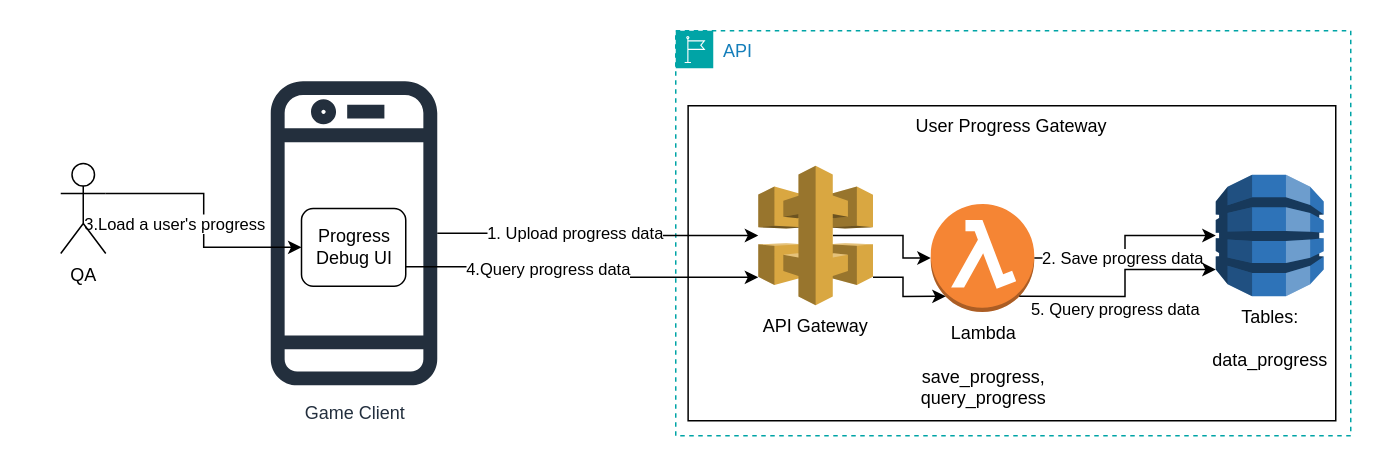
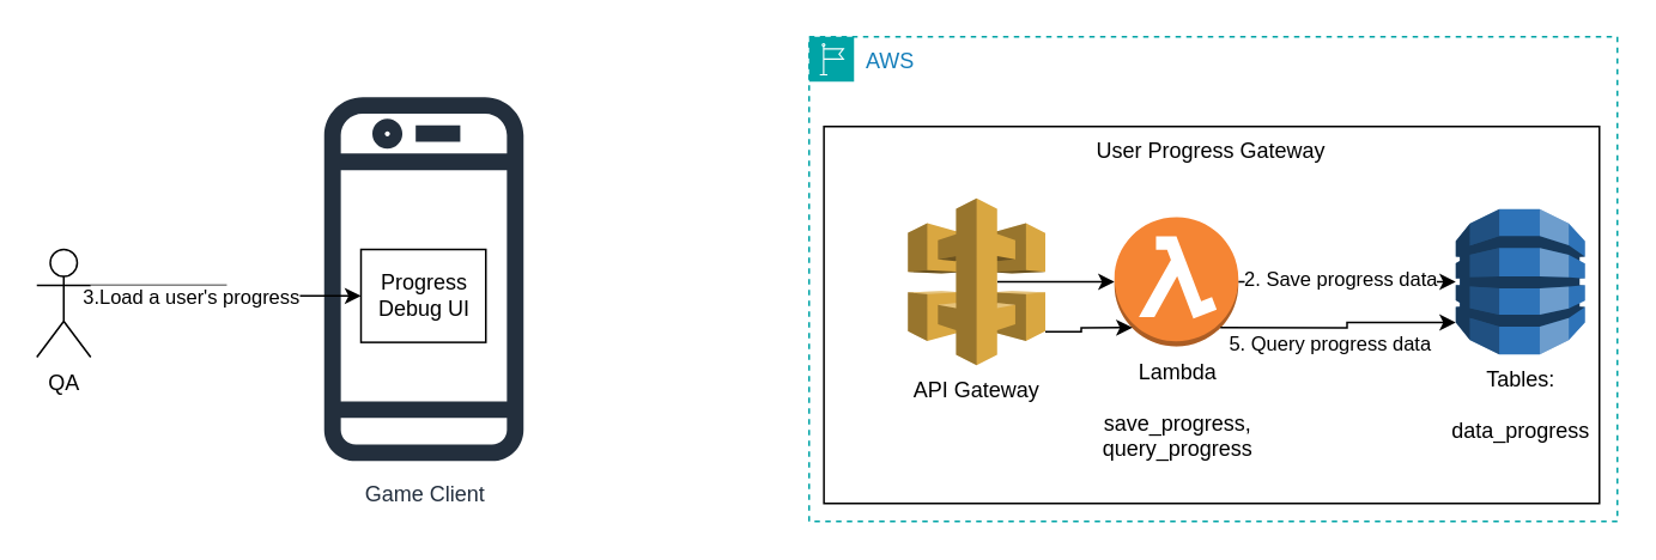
  <mxCell id="0" />
  <mxCell id="1" parent="0" />
- <mxCell id="2" value="API" style="points=[[0,0],[0.25,0],[0.5,0],[0.75,0],[1,0],[1,0.25],[1,0.5],[1,0.75],[1,1],[0.75,1],[0.5,1],[0.25,1],[0,1],[0,0.75],[0,0.5],[0,0.25]];outlineConnect=0;gradientColor=none;html=1;whiteSpace=wrap;fontSize=12;fontStyle=0;container=1;pointerEvents=0;collapsible=0;recursiveResize=0;shape=mxgraph.aws4.group;grIcon=mxgraph.aws4.group_region;strokeColor=#00A4A6;fillColor=none;verticalAlign=top;align=left;spacingLeft=30;fontColor=#147EBA;dashed=1;" parent="1" vertex="1"><mxGeometry x="450" y="20" width="450" height="270" as="geometry" /></mxCell>
+ <mxCell id="2" value="AWS" style="points=[[0,0],[0.25,0],[0.5,0],[0.75,0],[1,0],[1,0.25],[1,0.5],[1,0.75],[1,1],[0.75,1],[0.5,1],[0.25,1],[0,1],[0,0.75],[0,0.5],[0,0.25]];outlineConnect=0;gradientColor=none;html=1;whiteSpace=wrap;fontSize=12;fontStyle=0;container=1;pointerEvents=0;collapsible=0;recursiveResize=0;shape=mxgraph.aws4.group;grIcon=mxgraph.aws4.group_region;strokeColor=#00A4A6;fillColor=none;verticalAlign=top;align=left;spacingLeft=30;fontColor=#147EBA;dashed=1;" parent="1" vertex="1"><mxGeometry x="450" y="20" width="450" height="270" as="geometry" /></mxCell>
  <mxCell id="3" value="User Progress Gateway" style="rounded=0;whiteSpace=wrap;html=1;verticalAlign=top;" vertex="1" parent="2"><mxGeometry x="8.25" y="50" width="431.75" height="210" as="geometry" /></mxCell>
  <mxCell id="4" style="edgeStyle=orthogonalEdgeStyle;rounded=0;orthogonalLoop=1;jettySize=auto;html=1;exitX=0.65;exitY=0.5;exitDx=0;exitDy=0;exitPerimeter=0;" parent="2" source="5" target="8" edge="1"><mxGeometry relative="1" as="geometry" /></mxCell>
  <mxCell id="5" value="API Gateway" style="outlineConnect=0;dashed=0;verticalLabelPosition=bottom;verticalAlign=top;align=center;html=1;shape=mxgraph.aws3.api_gateway;fillColor=#D9A741;gradientColor=none;" parent="2" vertex="1"><mxGeometry x="55" y="90" width="76.5" height="93" as="geometry" /></mxCell>
  <mxCell id="6" style="edgeStyle=orthogonalEdgeStyle;rounded=0;orthogonalLoop=1;jettySize=auto;html=1;exitX=1;exitY=0.5;exitDx=0;exitDy=0;exitPerimeter=0;" parent="2" source="8" target="9" edge="1"><mxGeometry relative="1" as="geometry" /></mxCell>
  <mxCell id="7" value="2. Save progress data" style="edgeLabel;html=1;align=center;verticalAlign=middle;resizable=0;points=[];" vertex="1" connectable="0" parent="6"><mxGeometry x="-0.086" y="3" relative="1" as="geometry"><mxPoint x="1" y="1" as="offset" /></mxGeometry></mxCell>
- <mxCell id="8" value="Lambda&lt;div&gt;&lt;br&gt;&lt;/div&gt;&lt;div&gt;save_progress,&lt;/div&gt;&lt;div&gt;query_progress&lt;/div&gt;" style="outlineConnect=0;dashed=0;verticalLabelPosition=bottom;verticalAlign=top;align=center;html=1;shape=mxgraph.aws3.lambda_function;fillColor=#F58534;gradientColor=none;" parent="2" vertex="1"><mxGeometry x="170" y="115.5" width="69" height="72" as="geometry" /></mxCell>
+ <mxCell id="8" value="Lambda&lt;div&gt;&lt;br&gt;&lt;/div&gt;&lt;div&gt;save_progress,&lt;/div&gt;&lt;div&gt;query_progress&lt;/div&gt;" style="outlineConnect=0;dashed=0;verticalLabelPosition=bottom;verticalAlign=top;align=center;html=1;shape=mxgraph.aws3.lambda_function;fillColor=#F58534;gradientColor=none;" parent="2" vertex="1"><mxGeometry x="170" y="100.5" width="69" height="72" as="geometry" /></mxCell>
  <mxCell id="9" value="Tables:&lt;div&gt;&lt;br&gt;&lt;/div&gt;&lt;div&gt;data_progress&lt;/div&gt;" style="outlineConnect=0;dashed=0;verticalLabelPosition=bottom;verticalAlign=top;align=center;html=1;shape=mxgraph.aws3.dynamo_db;fillColor=#2E73B8;gradientColor=none;" parent="2" vertex="1"><mxGeometry x="360" y="96" width="72" height="81" as="geometry" /></mxCell>
  <mxCell id="10" style="edgeStyle=orthogonalEdgeStyle;rounded=0;orthogonalLoop=1;jettySize=auto;html=1;exitX=1;exitY=0.8;exitDx=0;exitDy=0;exitPerimeter=0;entryX=0.145;entryY=0.855;entryDx=0;entryDy=0;entryPerimeter=0;" edge="1" parent="2" source="5" target="8"><mxGeometry relative="1" as="geometry" /></mxCell>
  <mxCell id="11" style="edgeStyle=orthogonalEdgeStyle;rounded=0;orthogonalLoop=1;jettySize=auto;html=1;exitX=0.855;exitY=0.855;exitDx=0;exitDy=0;exitPerimeter=0;entryX=0;entryY=0.78;entryDx=0;entryDy=0;entryPerimeter=0;" edge="1" parent="2" source="8" target="9"><mxGeometry relative="1" as="geometry" /></mxCell>
  <mxCell id="12" value="5. Query progress data" style="edgeLabel;html=1;align=center;verticalAlign=middle;resizable=0;points=[];" vertex="1" connectable="0" parent="11"><mxGeometry x="-0.627" y="3" relative="1" as="geometry"><mxPoint x="36" y="11" as="offset" /></mxGeometry></mxCell>
- <mxCell id="13" value="" style="edgeStyle=orthogonalEdgeStyle;rounded=0;orthogonalLoop=1;jettySize=auto;html=1;" parent="1" source="15" target="5" edge="1"><mxGeometry relative="1" as="geometry"><mxPoint x="331.5" y="157.5" as="targetPoint" /></mxGeometry></mxCell>
- <mxCell id="14" value="1. Upload progress data" style="edgeLabel;html=1;align=center;verticalAlign=middle;resizable=0;points=[];" vertex="1" connectable="0" parent="13"><mxGeometry x="-0.158" y="2" relative="1" as="geometry"><mxPoint y="1" as="offset" /></mxGeometry></mxCell>
  <mxCell id="15" value="Game Client" style="sketch=0;outlineConnect=0;fontColor=#232F3E;gradientColor=none;fillColor=#232F3D;strokeColor=none;dashed=0;verticalLabelPosition=bottom;verticalAlign=top;align=center;html=1;fontSize=12;fontStyle=0;aspect=fixed;pointerEvents=1;shape=mxgraph.aws4.mobile_client;" parent="1" vertex="1"><mxGeometry x="180" y="49.41" width="111" height="211.17" as="geometry" /></mxCell>
- <mxCell id="16" value="Progress Debug UI" style="whiteSpace=wrap;html=1;rounded=1;" vertex="1" parent="1"><mxGeometry x="200.5" y="138.5" width="69.5" height="51.75" as="geometry" /></mxCell>
- <mxCell id="17" style="edgeStyle=orthogonalEdgeStyle;rounded=0;orthogonalLoop=1;jettySize=auto;html=1;exitX=1;exitY=0.75;exitDx=0;exitDy=0;entryX=0;entryY=0.8;entryDx=0;entryDy=0;entryPerimeter=0;" edge="1" parent="1" source="16" target="5"><mxGeometry relative="1" as="geometry" /></mxCell>
- <mxCell id="18" value="4.Query progress data" style="edgeLabel;html=1;align=center;verticalAlign=middle;resizable=0;points=[];" vertex="1" connectable="0" parent="17"><mxGeometry x="-0.424" relative="1" as="geometry"><mxPoint x="25" y="1" as="offset" /></mxGeometry></mxCell>
+ <mxCell id="16" value="Progress Debug UI" style="rounded=0;whiteSpace=wrap;html=1;" vertex="1" parent="1"><mxGeometry x="200.5" y="138.5" width="69.5" height="51.75" as="geometry" /></mxCell>
  <mxCell id="19" style="edgeStyle=orthogonalEdgeStyle;rounded=0;orthogonalLoop=1;jettySize=auto;html=1;exitX=1;exitY=0.333;exitDx=0;exitDy=0;exitPerimeter=0;" edge="1" parent="1" source="21" target="16"><mxGeometry relative="1" as="geometry" /></mxCell>
  <mxCell id="20" value="3.Load a user's progress" style="edgeLabel;html=1;align=center;verticalAlign=middle;resizable=0;points=[];" vertex="1" connectable="0" parent="19"><mxGeometry x="-0.046" y="4" relative="1" as="geometry"><mxPoint x="-24" y="6" as="offset" /></mxGeometry></mxCell>
- <mxCell id="21" value="QA" style="shape=umlActor;verticalLabelPosition=bottom;verticalAlign=top;html=1;outlineConnect=0;" vertex="1" parent="1"><mxGeometry x="40" y="108.5" width="30" height="60" as="geometry" /></mxCell>
+ <mxCell id="21" value="QA" style="shape=umlActor;verticalLabelPosition=bottom;verticalAlign=top;html=1;outlineConnect=0;" vertex="1" parent="1"><mxGeometry x="20" y="138.5" width="30" height="60" as="geometry" /></mxCell>
